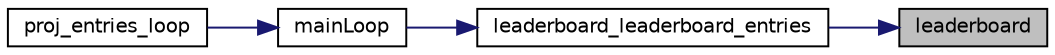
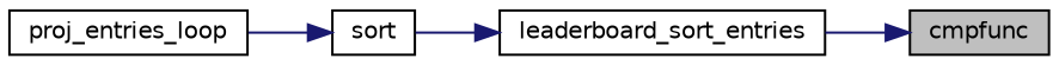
  digraph {
    rankdir=RL
    node [color=black fillcolor=white fontname=Helvetica fontsize=10 shape=record style=filled]
    edge [color=midnightblue dir=back fontname=Helvetica fontsize=10 labelfontname=Helvetica labelfontsize=10 style=solid]
-   n1 [fillcolor=grey75 fontcolor=black height=0.2 label=leaderboard width=0.4]
-   n2 [height=0.2 label=leaderboard_leaderboard_entries width=0.4]
-   n3 [height=0.2 label=mainLoop width=0.4]
+   n1 [fillcolor=grey75 fontcolor=black height=0.2 label=cmpfunc width=0.4]
+   n2 [height=0.2 label=leaderboard_sort_entries width=0.4]
+   n3 [height=0.2 label=sort width=0.4]
    n4 [height=0.2 label=proj_entries_loop width=0.4]
    n1 -> n2
    n2 -> n3
    n3 -> n4
  }
